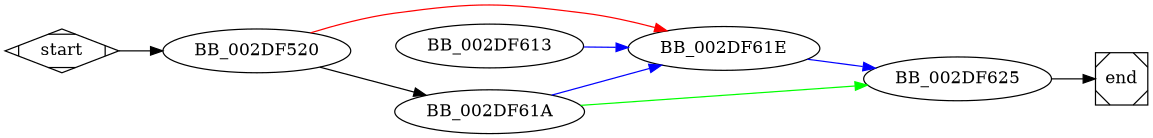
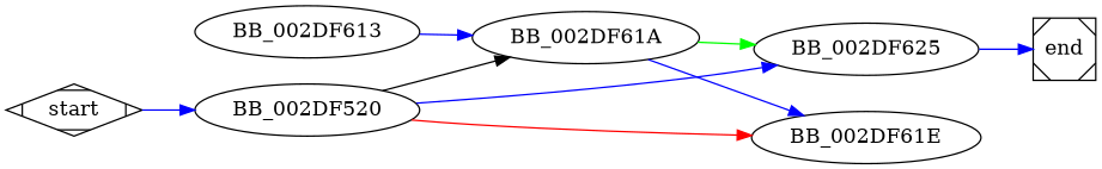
  digraph {
    rankdir=LR
    edge [color=blue]
    start [shape=Mdiamond]
    BB_002DF520
    BB_002DF61A
    BB_002DF61E
    BB_002DF613
    BB_002DF625
    end [shape=Msquare]
-   start -> BB_002DF520 [color=""]
+   start -> BB_002DF520
    BB_002DF520 -> BB_002DF61A [color=black]
    BB_002DF520 -> BB_002DF61E [color=red]
    BB_002DF61A -> BB_002DF61E
    BB_002DF61A -> BB_002DF625 [color=green]
-   BB_002DF61E -> BB_002DF625
-   BB_002DF613 -> BB_002DF61E
-   BB_002DF625 -> end [color=""]
+   BB_002DF520 -> BB_002DF625
+   BB_002DF613 -> BB_002DF61A
+   BB_002DF625 -> end
  }
